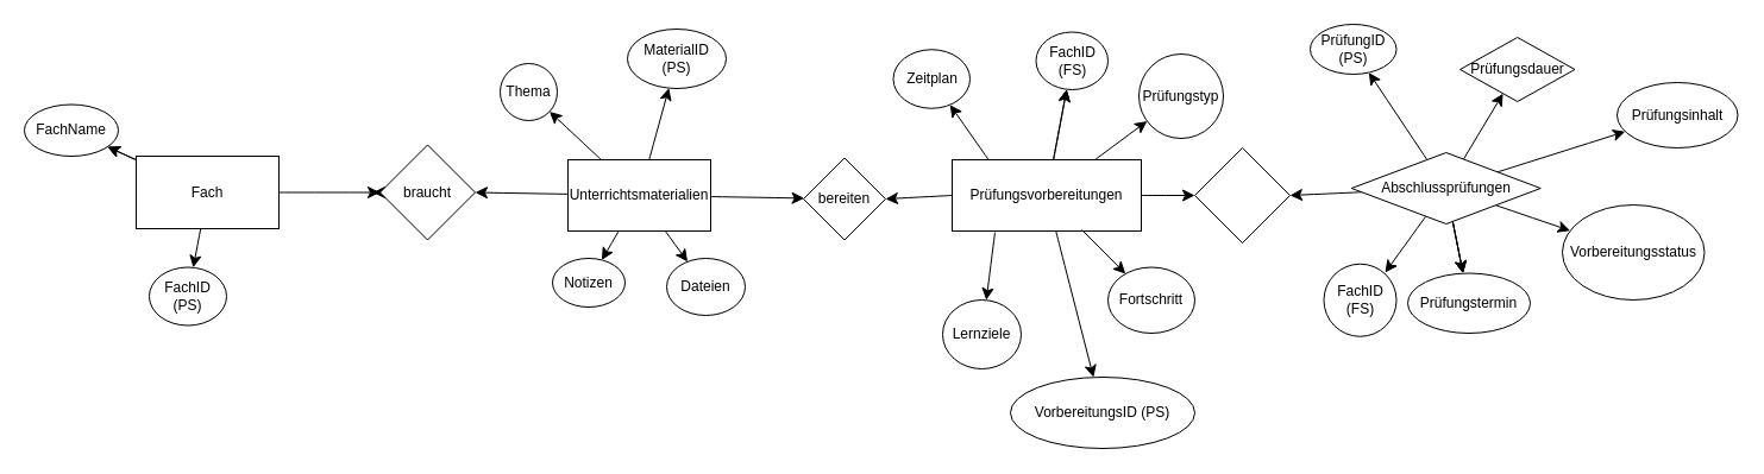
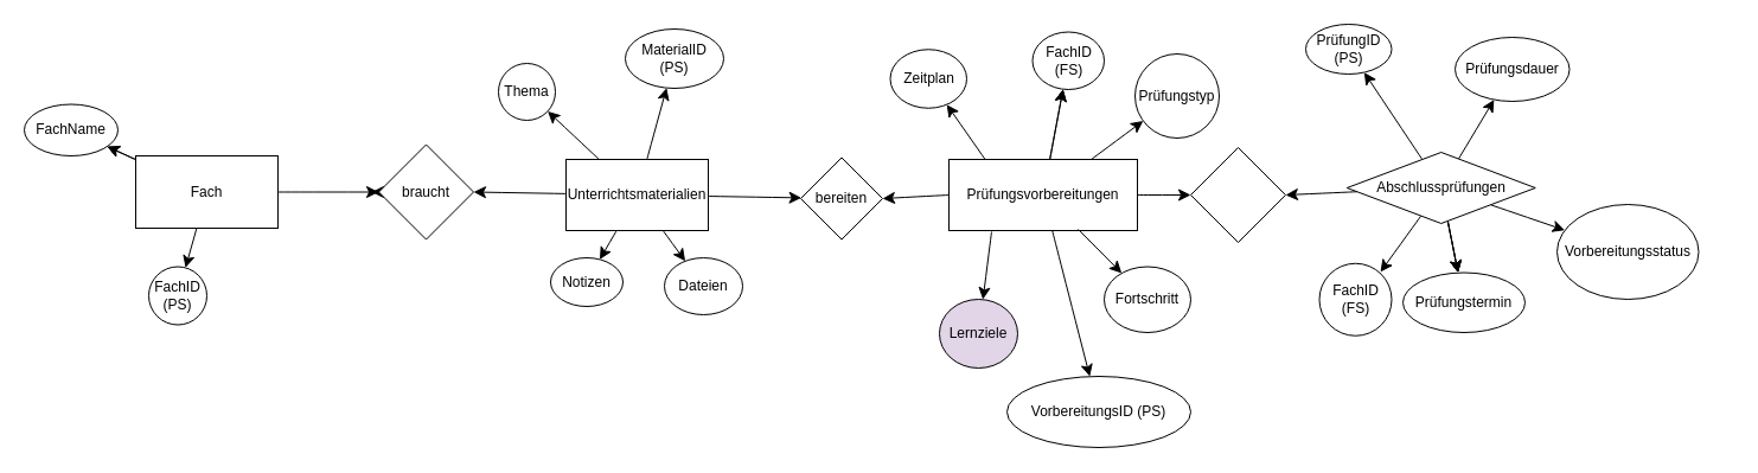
  <mxCell id="0" />
  <mxCell id="1" parent="0" />
  <mxCell id="2" value="" style="edgeStyle=none;curved=1;rounded=0;orthogonalLoop=1;jettySize=auto;html=1;fontSize=12;startSize=8;endSize=8;" edge="1" parent="1" source="6" target="32"><mxGeometry relative="1" as="geometry" /></mxCell>
  <mxCell id="3" value="" style="edgeStyle=none;curved=1;rounded=0;orthogonalLoop=1;jettySize=auto;html=1;fontSize=12;startSize=8;endSize=8;" edge="1" parent="1" source="6" target="32"><mxGeometry relative="1" as="geometry" /></mxCell>
  <mxCell id="4" value="" style="edgeStyle=none;curved=1;rounded=0;orthogonalLoop=1;jettySize=auto;html=1;fontSize=12;startSize=8;endSize=8;entryX=0;entryY=0.5;entryDx=0;entryDy=0;" edge="1" parent="1" source="6" target="34"><mxGeometry relative="1" as="geometry"><mxPoint x="309" y="162" as="targetPoint" /></mxGeometry></mxCell>
  <mxCell id="5" value="" style="edgeStyle=none;curved=1;rounded=0;orthogonalLoop=1;jettySize=auto;html=1;fontSize=12;startSize=8;endSize=8;" edge="1" parent="1" source="6" target="46"><mxGeometry relative="1" as="geometry" /></mxCell>
  <mxCell id="6" value="Fach" style="whiteSpace=wrap;html=1;" vertex="1" parent="1"><mxGeometry x="114" y="131" width="120" height="61" as="geometry" /></mxCell>
  <mxCell id="7" style="edgeStyle=none;curved=1;rounded=0;orthogonalLoop=1;jettySize=auto;html=1;entryX=1;entryY=0.5;entryDx=0;entryDy=0;fontSize=12;startSize=8;endSize=8;" edge="1" parent="1" source="13" target="34"><mxGeometry relative="1" as="geometry" /></mxCell>
  <mxCell id="8" value="" style="edgeStyle=none;curved=1;rounded=0;orthogonalLoop=1;jettySize=auto;html=1;fontSize=12;startSize=8;endSize=8;" edge="1" parent="1" source="13" target="35"><mxGeometry relative="1" as="geometry" /></mxCell>
  <mxCell id="9" value="" style="edgeStyle=none;curved=1;rounded=0;orthogonalLoop=1;jettySize=auto;html=1;fontSize=12;startSize=8;endSize=8;" edge="1" parent="1" source="13" target="36"><mxGeometry relative="1" as="geometry" /></mxCell>
  <mxCell id="10" value="" style="edgeStyle=none;curved=1;rounded=0;orthogonalLoop=1;jettySize=auto;html=1;fontSize=12;startSize=8;endSize=8;" edge="1" parent="1" source="13" target="37"><mxGeometry relative="1" as="geometry" /></mxCell>
  <mxCell id="11" value="" style="edgeStyle=none;curved=1;rounded=0;orthogonalLoop=1;jettySize=auto;html=1;fontSize=12;startSize=8;endSize=8;" edge="1" parent="1" source="13" target="38"><mxGeometry relative="1" as="geometry" /></mxCell>
  <mxCell id="12" value="" style="edgeStyle=none;curved=1;rounded=0;orthogonalLoop=1;jettySize=auto;html=1;fontSize=12;startSize=8;endSize=8;" edge="1" parent="1" source="13" target="39"><mxGeometry relative="1" as="geometry" /></mxCell>
  <mxCell id="13" value="Unterrichtsmaterialien" style="whiteSpace=wrap;html=1;" vertex="1" parent="1"><mxGeometry x="477" y="134" width="120" height="60" as="geometry" /></mxCell>
  <mxCell id="14" value="" style="edgeStyle=none;curved=1;rounded=0;orthogonalLoop=1;jettySize=auto;html=1;fontSize=12;startSize=8;endSize=8;entryX=0;entryY=0.5;entryDx=0;entryDy=0;" edge="1" parent="1" source="21" target="54"><mxGeometry relative="1" as="geometry" /></mxCell>
  <mxCell id="15" style="edgeStyle=none;curved=1;rounded=0;orthogonalLoop=1;jettySize=auto;html=1;exitX=0;exitY=0.5;exitDx=0;exitDy=0;entryX=1;entryY=0.5;entryDx=0;entryDy=0;fontSize=12;startSize=8;endSize=8;" edge="1" parent="1" source="21" target="39"><mxGeometry relative="1" as="geometry" /></mxCell>
  <mxCell id="16" value="" style="edgeStyle=none;curved=1;rounded=0;orthogonalLoop=1;jettySize=auto;html=1;fontSize=12;startSize=8;endSize=8;exitX=0.201;exitY=0.033;exitDx=0;exitDy=0;exitPerimeter=0;" edge="1" parent="1" source="21" target="40"><mxGeometry relative="1" as="geometry" /></mxCell>
  <mxCell id="17" value="" style="edgeStyle=none;curved=1;rounded=0;orthogonalLoop=1;jettySize=auto;html=1;fontSize=12;startSize=8;endSize=8;" edge="1" parent="1" source="21" target="45"><mxGeometry relative="1" as="geometry" /></mxCell>
  <mxCell id="18" style="edgeStyle=none;curved=1;rounded=0;orthogonalLoop=1;jettySize=auto;html=1;fontSize=12;startSize=8;endSize=8;" edge="1" parent="1" source="21" target="52"><mxGeometry relative="1" as="geometry"><mxPoint x="896" y="327" as="targetPoint" /></mxGeometry></mxCell>
  <mxCell id="19" value="" style="edgeStyle=none;curved=1;rounded=0;orthogonalLoop=1;jettySize=auto;html=1;fontSize=12;startSize=8;endSize=8;" edge="1" parent="1" source="21" target="45"><mxGeometry relative="1" as="geometry" /></mxCell>
  <mxCell id="20" style="edgeStyle=none;curved=1;rounded=0;orthogonalLoop=1;jettySize=auto;html=1;fontSize=12;startSize=8;endSize=8;" edge="1" parent="1" source="21" target="53"><mxGeometry relative="1" as="geometry"><mxPoint x="859" y="104" as="targetPoint" /></mxGeometry></mxCell>
  <mxCell id="21" value="Prüfungsvorbereitungen" style="whiteSpace=wrap;html=1;" vertex="1" parent="1"><mxGeometry x="800" y="134" width="159" height="60" as="geometry" /></mxCell>
  <mxCell id="22" value="" style="edgeStyle=none;curved=1;rounded=0;orthogonalLoop=1;jettySize=auto;html=1;fontSize=12;startSize=8;endSize=8;" edge="1" parent="1" source="31" target="47"><mxGeometry relative="1" as="geometry" /></mxCell>
  <mxCell id="23" value="" style="edgeStyle=none;curved=1;rounded=0;orthogonalLoop=1;jettySize=auto;html=1;fontSize=12;startSize=8;endSize=8;" edge="1" parent="1" source="31" target="48"><mxGeometry relative="1" as="geometry" /></mxCell>
  <mxCell id="24" value="" style="edgeStyle=none;curved=1;rounded=0;orthogonalLoop=1;jettySize=auto;html=1;fontSize=12;startSize=8;endSize=8;" edge="1" parent="1" source="31" target="48"><mxGeometry relative="1" as="geometry" /></mxCell>
  <mxCell id="25" value="" style="edgeStyle=none;curved=1;rounded=0;orthogonalLoop=1;jettySize=auto;html=1;fontSize=12;startSize=8;endSize=8;" edge="1" parent="1" source="31" target="48"><mxGeometry relative="1" as="geometry" /></mxCell>
  <mxCell id="26" value="" style="edgeStyle=none;curved=1;rounded=0;orthogonalLoop=1;jettySize=auto;html=1;fontSize=12;startSize=8;endSize=8;" edge="1" parent="1" source="31" target="49"><mxGeometry relative="1" as="geometry" /></mxCell>
- <mxCell id="27" value="" style="edgeStyle=none;curved=1;rounded=0;orthogonalLoop=1;jettySize=auto;html=1;fontSize=12;startSize=8;endSize=8;" edge="1" parent="1" source="31" target="50"><mxGeometry relative="1" as="geometry" /></mxCell>
  <mxCell id="28" value="" style="edgeStyle=none;curved=1;rounded=0;orthogonalLoop=1;jettySize=auto;html=1;fontSize=12;startSize=8;endSize=8;" edge="1" parent="1" source="31" target="51"><mxGeometry relative="1" as="geometry" /></mxCell>
  <mxCell id="29" style="edgeStyle=none;curved=1;rounded=0;orthogonalLoop=1;jettySize=auto;html=1;entryX=1;entryY=0.5;entryDx=0;entryDy=0;fontSize=12;startSize=8;endSize=8;" edge="1" parent="1" source="31" target="54"><mxGeometry relative="1" as="geometry" /></mxCell>
  <mxCell id="30" style="edgeStyle=none;curved=1;rounded=0;orthogonalLoop=1;jettySize=auto;html=1;fontSize=12;startSize=8;endSize=8;" edge="1" parent="1" source="31"><mxGeometry relative="1" as="geometry"><mxPoint x="1164" y="229" as="targetPoint" /></mxGeometry></mxCell>
  <mxCell id="31" value="Abschlussprüfungen" style="rhombus;whiteSpace=wrap;html=1;" vertex="1" parent="1"><mxGeometry x="1135.75" y="128" width="159" height="60" as="geometry" /></mxCell>
  <mxCell id="32" value="FachName" style="ellipse;whiteSpace=wrap;html=1;" vertex="1" parent="1"><mxGeometry x="20" y="87.5" width="79" height="43.5" as="geometry" /></mxCell>
  <mxCell id="33" style="edgeStyle=none;curved=1;rounded=0;orthogonalLoop=1;jettySize=auto;html=1;fontSize=12;startSize=8;endSize=8;" edge="1" parent="1" source="34"><mxGeometry relative="1" as="geometry"><mxPoint x="313" y="161.5" as="targetPoint" /></mxGeometry></mxCell>
  <mxCell id="34" value="braucht" style="rhombus;whiteSpace=wrap;html=1;" vertex="1" parent="1"><mxGeometry x="319" y="121.5" width="80" height="80" as="geometry" /></mxCell>
  <mxCell id="35" value="MaterialID (PS)" style="ellipse;whiteSpace=wrap;html=1;" vertex="1" parent="1"><mxGeometry x="527" y="24" width="83" height="50" as="geometry" /></mxCell>
  <mxCell id="36" value="Thema" style="ellipse;whiteSpace=wrap;html=1;" vertex="1" parent="1"><mxGeometry x="420" y="53" width="48" height="48" as="geometry" /></mxCell>
  <mxCell id="37" value="Notizen" style="ellipse;whiteSpace=wrap;html=1;" vertex="1" parent="1"><mxGeometry x="464" y="217" width="61" height="41" as="geometry" /></mxCell>
  <mxCell id="38" value="Dateien" style="ellipse;whiteSpace=wrap;html=1;" vertex="1" parent="1"><mxGeometry x="560" y="217" width="66" height="48" as="geometry" /></mxCell>
  <mxCell id="39" value="bereiten" style="rhombus;whiteSpace=wrap;html=1;" vertex="1" parent="1"><mxGeometry x="675" y="132.5" width="69" height="69" as="geometry" /></mxCell>
  <mxCell id="40" value="Zeitplan" style="ellipse;whiteSpace=wrap;html=1;" vertex="1" parent="1"><mxGeometry x="750.5" y="41.25" width="64.5" height="49.5" as="geometry" /></mxCell>
  <mxCell id="41" value="" style="edgeStyle=none;curved=1;rounded=0;orthogonalLoop=1;jettySize=auto;html=1;fontSize=12;startSize=8;endSize=8;exitX=0.686;exitY=0.983;exitDx=0;exitDy=0;exitPerimeter=0;" edge="1" parent="1" target="43" source="21"><mxGeometry relative="1" as="geometry"><mxPoint x="892" y="190" as="sourcePoint" /><Array as="points"><mxPoint x="924" y="208" /></Array></mxGeometry></mxCell>
  <mxCell id="42" value="" style="edgeStyle=none;curved=1;rounded=0;orthogonalLoop=1;jettySize=auto;html=1;fontSize=12;startSize=8;endSize=8;" edge="1" parent="1" target="44"><mxGeometry relative="1" as="geometry"><mxPoint x="836" y="195" as="sourcePoint" /></mxGeometry></mxCell>
  <mxCell id="43" value="Fortschritt" style="ellipse;whiteSpace=wrap;html=1;" vertex="1" parent="1"><mxGeometry x="931" y="224.5" width="73" height="55.5" as="geometry" /></mxCell>
- <mxCell id="44" value="Lernziele" style="ellipse;whiteSpace=wrap;html=1;" vertex="1" parent="1"><mxGeometry x="792" y="252" width="66" height="58" as="geometry" /></mxCell>
+ <mxCell id="44" value="Lernziele" style="ellipse;whiteSpace=wrap;html=1;fillColor=#e1d5e7;" vertex="1" parent="1"><mxGeometry x="792" y="252" width="66" height="58" as="geometry" /></mxCell>
  <mxCell id="45" value="FachID (FS)" style="ellipse;whiteSpace=wrap;html=1;" vertex="1" parent="1"><mxGeometry x="870.5" y="26.5" width="60.5" height="48.5" as="geometry" /></mxCell>
- <mxCell id="46" value="FachID (PS)" style="ellipse;whiteSpace=wrap;html=1;" vertex="1" parent="1"><mxGeometry x="125" y="224.5" width="65" height="49" as="geometry" /></mxCell>
+ <mxCell id="46" value="FachID (PS)" style="ellipse;whiteSpace=wrap;html=1;" vertex="1" parent="1"><mxGeometry x="125" y="224.5" width="49" height="49" as="geometry" /></mxCell>
  <mxCell id="47" value="PrüfungID (PS)" style="ellipse;whiteSpace=wrap;html=1;" vertex="1" parent="1"><mxGeometry x="1101" y="20" width="72.5" height="42" as="geometry" /></mxCell>
  <mxCell id="48" value="Prüfungstermin" style="ellipse;whiteSpace=wrap;html=1;" vertex="1" parent="1"><mxGeometry x="1183" y="229.5" width="103" height="50.5" as="geometry" /></mxCell>
- <mxCell id="49" value="Prüfungsdauer" style="rhombus;whiteSpace=wrap;html=1;" vertex="1" parent="1"><mxGeometry x="1227" y="31" width="96.5" height="54" as="geometry" /></mxCell>
- <mxCell id="50" value="Prüfungsinhalt" style="ellipse;whiteSpace=wrap;html=1;" vertex="1" parent="1"><mxGeometry x="1359" y="69" width="101.5" height="55" as="geometry" /></mxCell>
+ <mxCell id="49" value="Prüfungsdauer" style="ellipse;whiteSpace=wrap;html=1;" vertex="1" parent="1"><mxGeometry x="1227" y="31" width="96.5" height="54" as="geometry" /></mxCell>
  <mxCell id="51" value="Vorbereitungsstatus" style="ellipse;whiteSpace=wrap;html=1;" vertex="1" parent="1"><mxGeometry x="1313" y="172" width="119.5" height="80" as="geometry" /></mxCell>
  <mxCell id="52" value="VorbereitungsID (PS)" style="ellipse;whiteSpace=wrap;html=1;" vertex="1" parent="1"><mxGeometry x="849" y="317" width="155" height="60" as="geometry" /></mxCell>
  <mxCell id="53" value="Prüfungstyp" style="ellipse;whiteSpace=wrap;html=1;aspect=fixed;" vertex="1" parent="1"><mxGeometry x="957" y="45" width="71" height="71" as="geometry" /></mxCell>
  <mxCell id="54" value="" style="rhombus;whiteSpace=wrap;html=1;" vertex="1" parent="1"><mxGeometry x="1004" y="124" width="80" height="80" as="geometry" /></mxCell>
  <mxCell id="55" value="FachID (FS)" style="ellipse;whiteSpace=wrap;html=1;aspect=fixed;" vertex="1" parent="1"><mxGeometry x="1112.5" y="221.75" width="61" height="61" as="geometry" /></mxCell>
